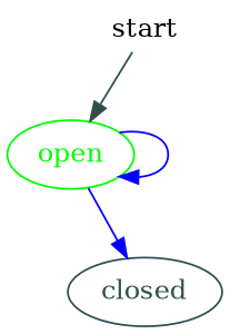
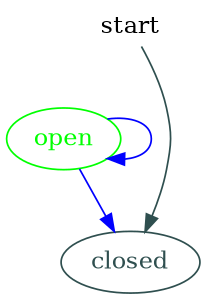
  digraph {
    edge [color=blue]
    start [fixedsize=false height=0 shape=none width=0]
    open [color=green fontcolor=green]
    closed [color=darkslategrey fontcolor=darkslategrey]
-   start -> open [color=darkslategrey]
+   start -> closed [color=darkslategrey]
    open -> open
    open -> closed
  }
